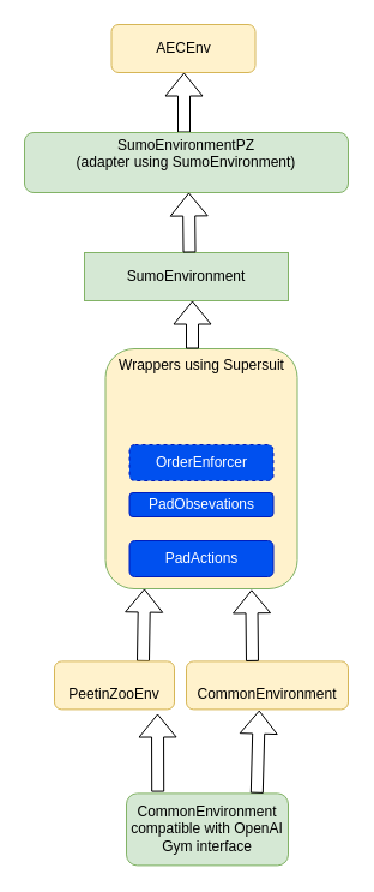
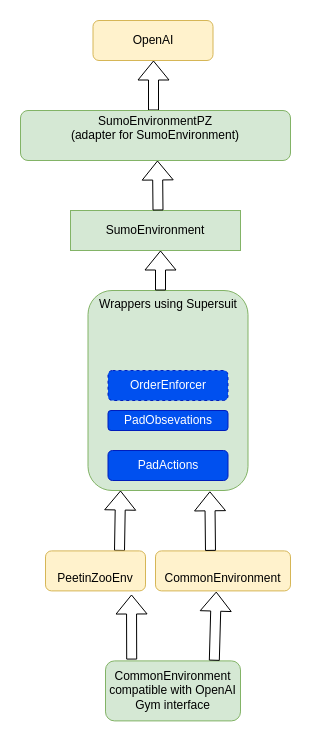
  <mxCell id="0" />
  <mxCell id="1" parent="0" />
- <mxCell id="2" value="AECEnv" style="rounded=1;whiteSpace=wrap;html=1;fillColor=#fff2cc;strokeColor=#d6b656;" parent="1" vertex="1"><mxGeometry x="92.5" y="20" width="120" height="40" as="geometry" /></mxCell>
+ <mxCell id="2" value="OpenAI" style="rounded=1;whiteSpace=wrap;html=1;fillColor=#fff2cc;strokeColor=#d6b656;" parent="1" vertex="1"><mxGeometry x="92.5" y="20" width="120" height="40" as="geometry" /></mxCell>
  <mxCell id="3" value="" style="shape=flexArrow;endArrow=classic;html=1;" parent="1" edge="1"><mxGeometry width="50" height="50" relative="1" as="geometry"><mxPoint x="153" y="110" as="sourcePoint" /><mxPoint x="153" y="60" as="targetPoint" /></mxGeometry></mxCell>
- <mxCell id="4" value="SumoEnvironmentPZ&lt;br&gt;(adapter using SumoEnvironment)&lt;br&gt;&lt;br&gt;" style="rounded=1;whiteSpace=wrap;html=1;fillColor=#d5e8d4;strokeColor=#82b366;" parent="1" vertex="1"><mxGeometry x="20" y="110" width="270" height="50" as="geometry" /></mxCell>
+ <mxCell id="4" value="SumoEnvironmentPZ&lt;br&gt;(adapter for SumoEnvironment)&lt;br&gt;&lt;br&gt;" style="rounded=1;whiteSpace=wrap;html=1;fillColor=#d5e8d4;strokeColor=#82b366;" parent="1" vertex="1"><mxGeometry x="20" y="110" width="270" height="50" as="geometry" /></mxCell>
  <mxCell id="5" value="&lt;span&gt;SumoEnvironment&lt;/span&gt;" style="rounded=0;whiteSpace=wrap;html=1;fillColor=#d5e8d4;strokeColor=#82b366;" parent="1" vertex="1"><mxGeometry x="70" y="210" width="170" height="40" as="geometry" /></mxCell>
- <mxCell id="6" value="Wrappers using Supersuit&lt;br&gt;&lt;br&gt;&lt;br&gt;&lt;br&gt;&lt;br&gt;&lt;br&gt;" style="rounded=1;whiteSpace=wrap;html=1;verticalAlign=top;fillColor=#fff2cc;strokeColor=#82b366;" parent="1" vertex="1"><mxGeometry x="87.5" y="290" width="160" height="200" as="geometry" /></mxCell>
+ <mxCell id="6" value="Wrappers using Supersuit&lt;br&gt;&lt;br&gt;&lt;br&gt;&lt;br&gt;&lt;br&gt;&lt;br&gt;" style="rounded=1;whiteSpace=wrap;html=1;verticalAlign=top;fillColor=#d5e8d4;strokeColor=#82b366;" parent="1" vertex="1"><mxGeometry x="87.5" y="290" width="160" height="200" as="geometry" /></mxCell>
  <mxCell id="7" value="" style="shape=flexArrow;endArrow=classic;html=1;" parent="1" edge="1"><mxGeometry width="50" height="50" relative="1" as="geometry"><mxPoint x="160" y="290" as="sourcePoint" /><mxPoint x="160" y="250" as="targetPoint" /></mxGeometry></mxCell>
  <mxCell id="8" value="OrderEnforcer" style="rounded=1;whiteSpace=wrap;html=1;fillColor=#0050ef;strokeColor=#001DBC;fontColor=#ffffff;dashed=1;" parent="1" vertex="1"><mxGeometry x="107.5" y="370" width="120" height="30" as="geometry" /></mxCell>
  <mxCell id="9" value="" style="shape=flexArrow;endArrow=classic;html=1;entryX=0.147;entryY=0.998;entryDx=0;entryDy=0;entryPerimeter=0;" parent="1" edge="1"><mxGeometry width="50" height="50" relative="1" as="geometry"><mxPoint x="119" y="550.4" as="sourcePoint" /><mxPoint x="120.02" y="490" as="targetPoint" /></mxGeometry></mxCell>
  <mxCell id="10" value="&lt;br&gt;&lt;br&gt;&lt;br&gt;&lt;br&gt;&lt;br&gt;PeetinZooEnv&lt;br&gt;&lt;br&gt;&lt;br&gt;&lt;br&gt;&lt;br&gt;" style="rounded=1;whiteSpace=wrap;html=1;fillColor=#fff2cc;strokeColor=#d6b656;" parent="1" vertex="1"><mxGeometry x="45" y="550.4" width="100" height="40" as="geometry" /></mxCell>
  <mxCell id="11" value="&lt;br&gt;&lt;br&gt;&lt;br&gt;CommonEnvironment&lt;br&gt;&lt;br&gt;&lt;br&gt;" style="rounded=1;whiteSpace=wrap;html=1;fillColor=#fff2cc;strokeColor=#d6b656;" parent="1" vertex="1"><mxGeometry x="155" y="550.4" width="135" height="40" as="geometry" /></mxCell>
  <mxCell id="12" value="" style="shape=flexArrow;endArrow=classic;html=1;entryX=0.824;entryY=1.002;entryDx=0;entryDy=0;entryPerimeter=0;" parent="1" edge="1"><mxGeometry width="50" height="50" relative="1" as="geometry"><mxPoint x="210" y="550.4" as="sourcePoint" /><mxPoint x="209.34" y="490.8" as="targetPoint" /></mxGeometry></mxCell>
  <mxCell id="13" value="PadObsevations" style="rounded=1;whiteSpace=wrap;html=1;fillColor=#0050ef;strokeColor=#001DBC;fontColor=#ffffff;" parent="1" vertex="1"><mxGeometry x="107.5" y="410" width="120" height="20" as="geometry" /></mxCell>
  <mxCell id="14" value="PadActions" style="rounded=1;whiteSpace=wrap;html=1;fillColor=#0050ef;strokeColor=#001DBC;fontColor=#ffffff;" parent="1" vertex="1"><mxGeometry x="107.5" y="450" width="120" height="30" as="geometry" /></mxCell>
  <mxCell id="15" value="CommonEnvironment&lt;br&gt;compatible with OpenAI Gym interface" style="rounded=1;whiteSpace=wrap;html=1;fillColor=#d5e8d4;strokeColor=#82b366;" vertex="1" parent="1"><mxGeometry x="105" y="660.4" width="135" height="60" as="geometry" /></mxCell>
  <mxCell id="16" value="" style="shape=flexArrow;endArrow=classic;html=1;exitX=0.806;exitY=-0.003;exitDx=0;exitDy=0;exitPerimeter=0;entryX=0.45;entryY=1.018;entryDx=0;entryDy=0;entryPerimeter=0;" edge="1" parent="1" source="15" target="11"><mxGeometry width="50" height="50" relative="1" as="geometry"><mxPoint x="171" y="660.4" as="sourcePoint" /><mxPoint x="210" y="594" as="targetPoint" /></mxGeometry></mxCell>
  <mxCell id="17" value="" style="shape=flexArrow;endArrow=classic;html=1;exitX=0.194;exitY=-0.022;exitDx=0;exitDy=0;exitPerimeter=0;" edge="1" parent="1" source="15"><mxGeometry width="50" height="50" relative="1" as="geometry"><mxPoint x="140" y="660.4" as="sourcePoint" /><mxPoint x="131" y="594" as="targetPoint" /></mxGeometry></mxCell>
  <mxCell id="18" value="" style="shape=flexArrow;endArrow=classic;html=1;entryX=0.5;entryY=1;entryDx=0;entryDy=0;" edge="1" parent="1"><mxGeometry width="50" height="50" relative="1" as="geometry"><mxPoint x="157.5" y="210" as="sourcePoint" /><mxPoint x="157" y="160" as="targetPoint" /></mxGeometry></mxCell>
